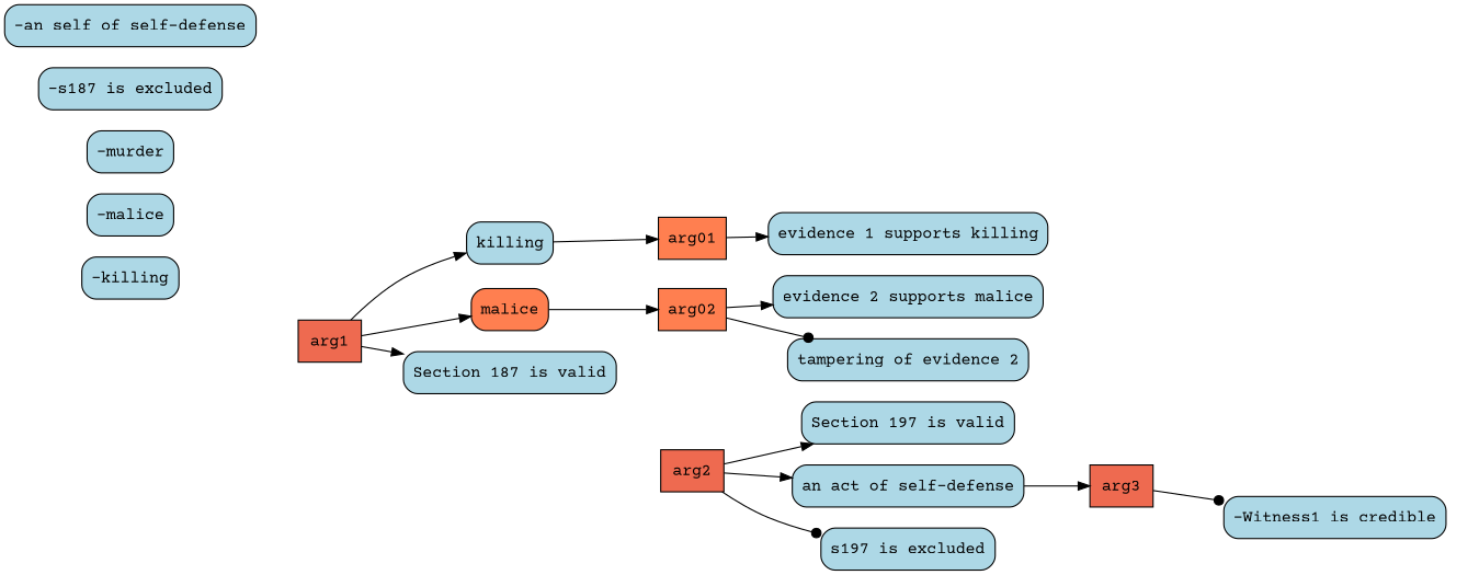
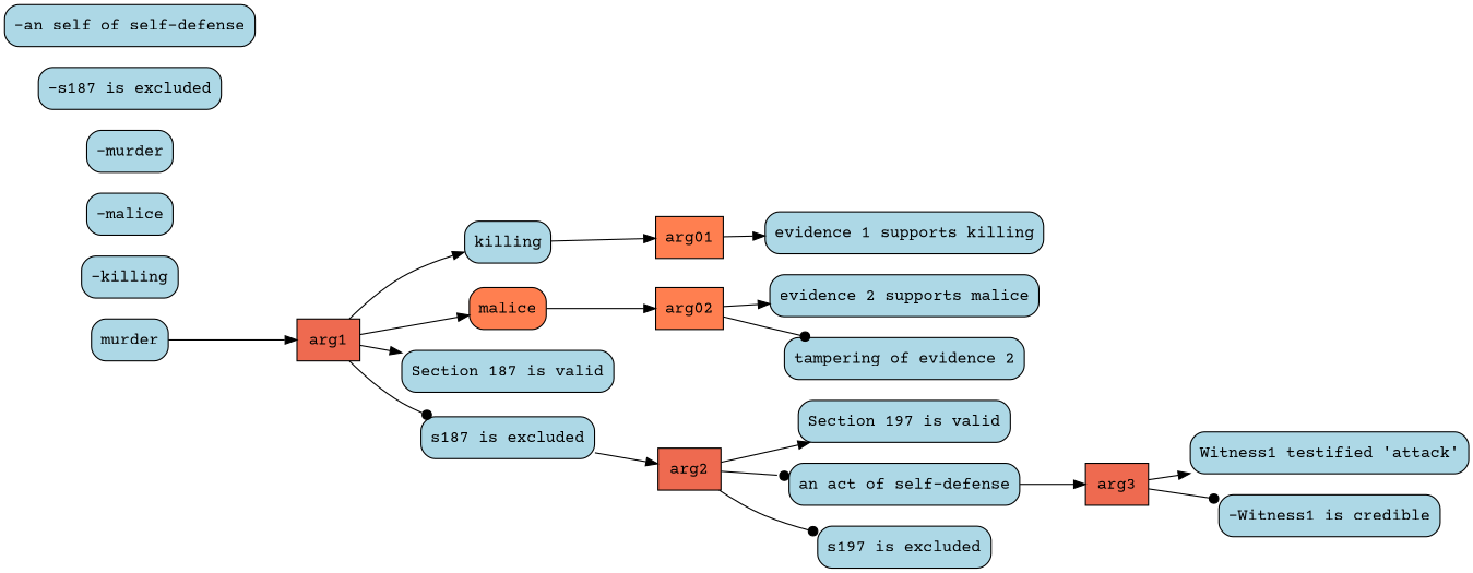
  digraph {
    fontname="Courier Prime"
    rankdir=LR
    node [color=black fillcolor=lightblue fixedsize=false fontname="Courier Prime" shape=box style="rounded,filled"]
    edge [fontname="Courier Prime"]
    arg01 [fillcolor=coral style=filled]
    "evidence 1 supports killing"
    killing
    "-killing"
    arg02 [fillcolor=coral style=filled]
    "evidence 2 supports malice"
    "tampering of evidence 2"
    malice [fillcolor=coral]
    "-malice"
    arg1 [fillcolor=coral2 style=filled]
    "Section 187 is valid"
+   "s187 is excluded"
    arg2 [fillcolor=coral2 style=filled]
+   murder
    "-murder"
    "Section 197 is valid"
    "an act of self-defense"
    "s197 is excluded"
    arg3 [fillcolor=coral2 style=filled]
    "-s187 is excluded"
+   "Witness1 testified 'attack'"
    "-Witness1 is credible"
    n23 [label="-an self of self-defense"]
    arg01 -> "evidence 1 supports killing"
    killing -> arg01
    arg02 -> "evidence 2 supports malice"
    arg02 -> "tampering of evidence 2" [arrowhead=dot]
    malice -> arg02
    arg1 -> killing
    arg1 -> malice
    arg1 -> "Section 187 is valid"
+   arg1 -> "s187 is excluded" [arrowhead=dot]
+   "s187 is excluded" -> arg2
    arg2 -> "Section 197 is valid"
-   arg2 -> "an act of self-defense"
+   arg2 -> "an act of self-defense" [arrowhead=dot]
    arg2 -> "s197 is excluded" [arrowhead=dot]
+   murder -> arg1
    "an act of self-defense" -> arg3
+   arg3 -> "Witness1 testified 'attack'"
    arg3 -> "-Witness1 is credible" [arrowhead=dot]
  }
